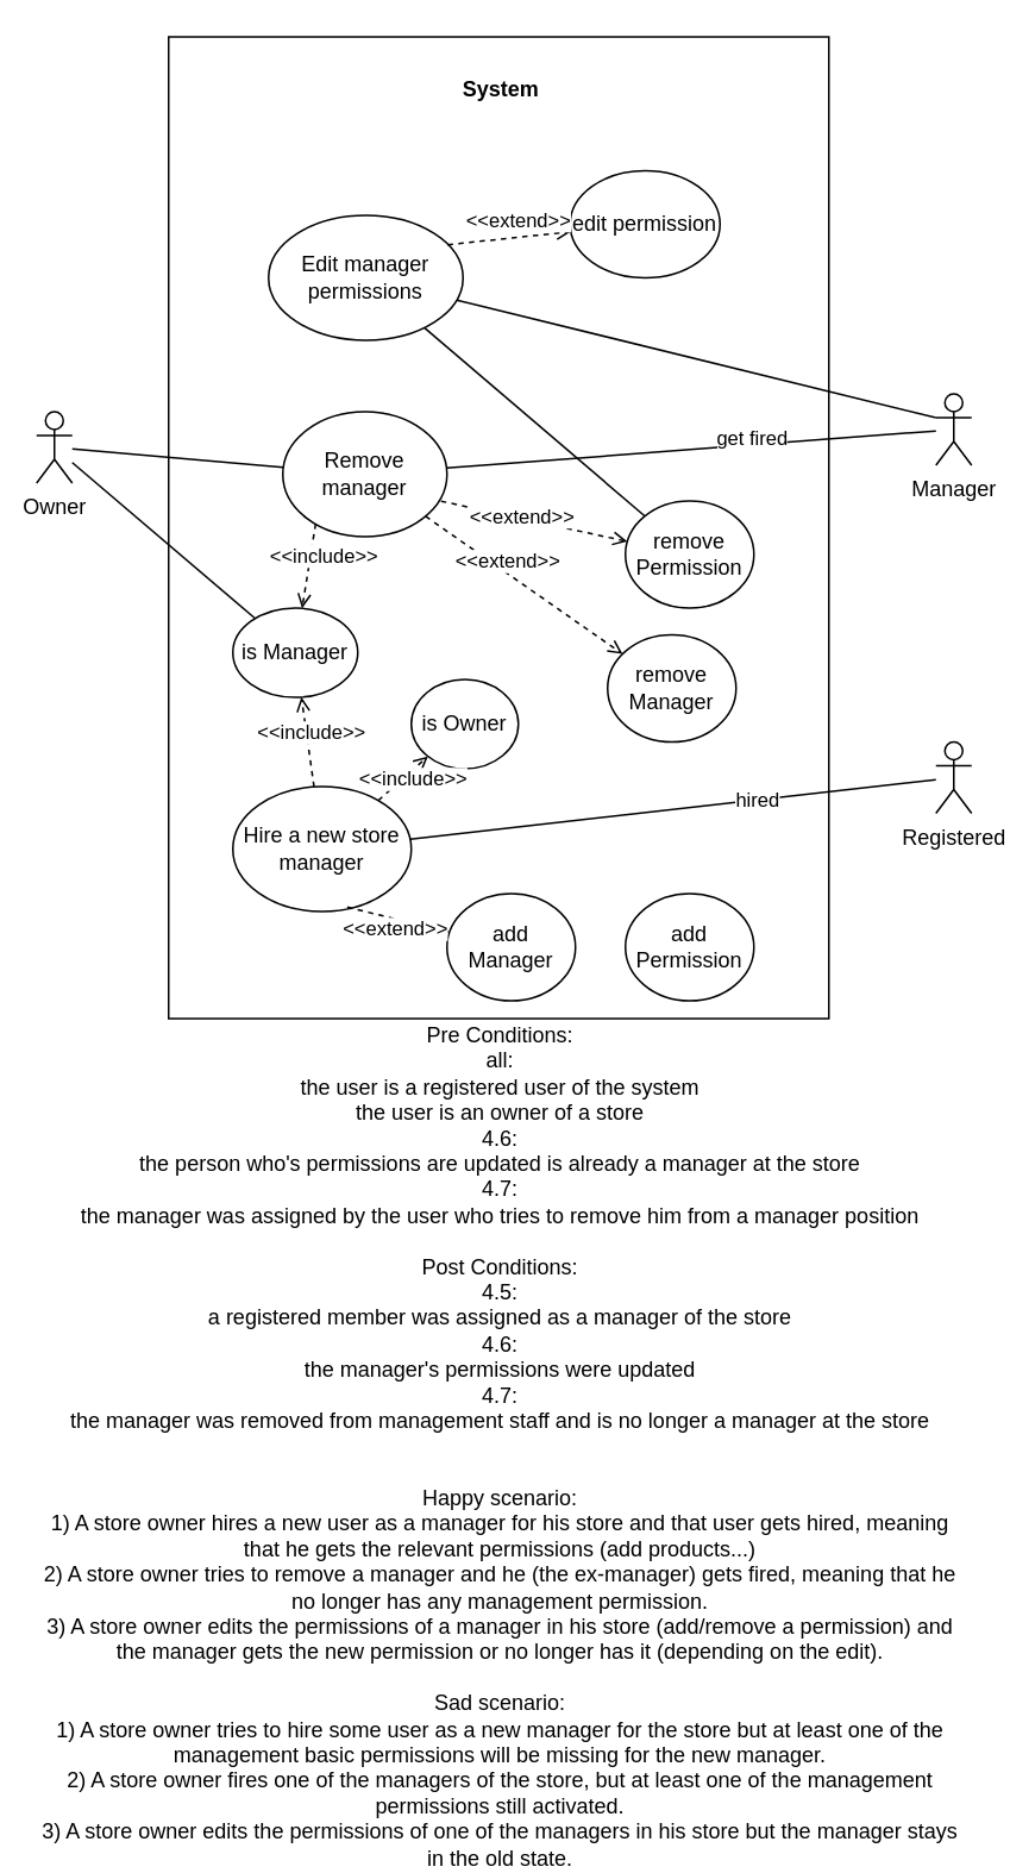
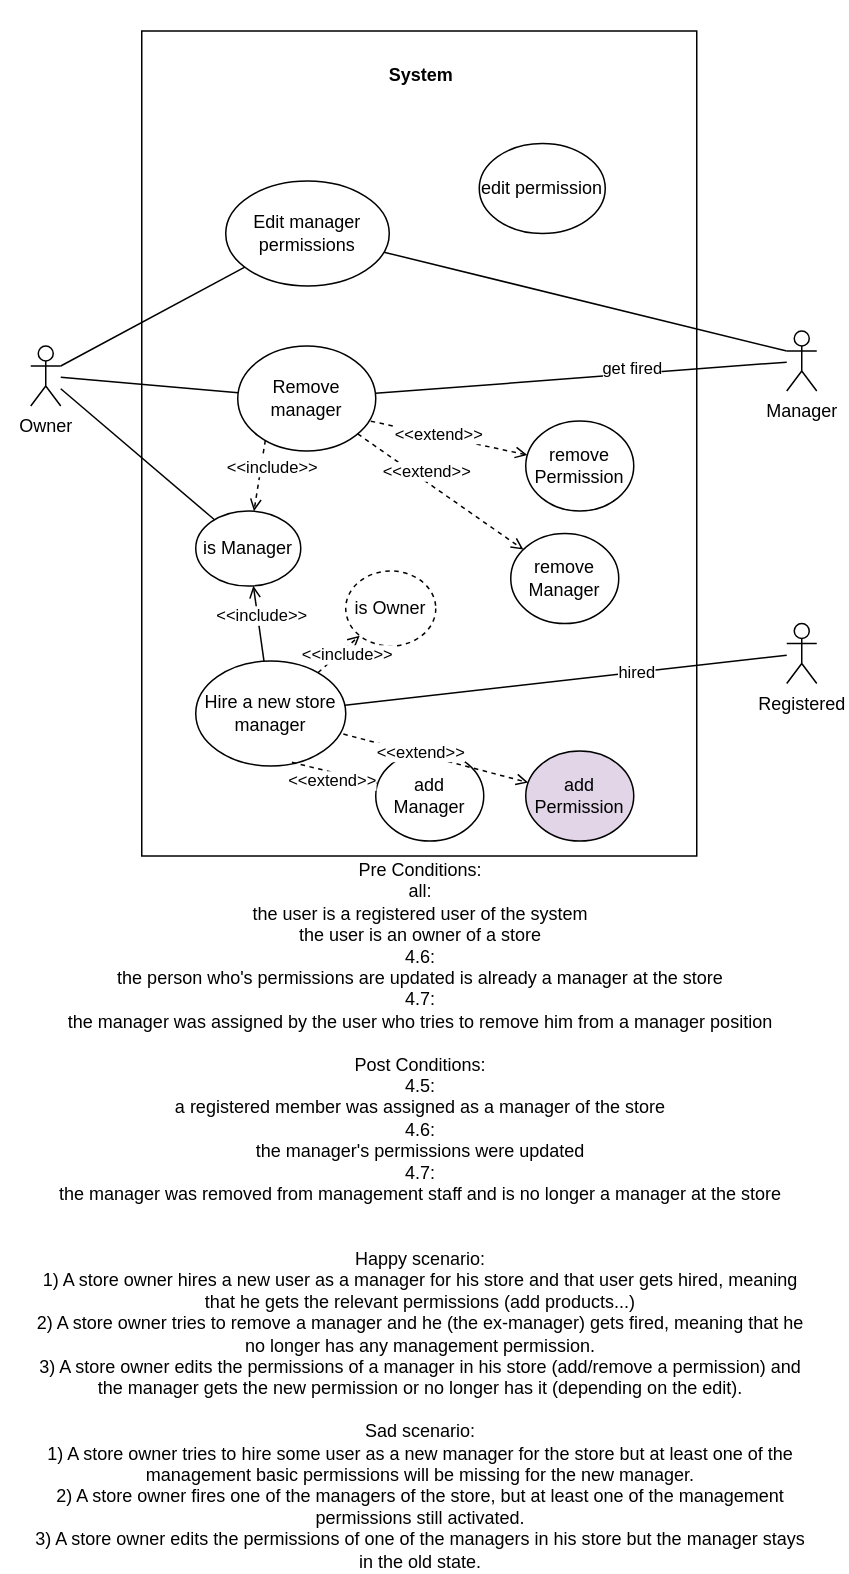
  <mxCell id="0" />
  <mxCell id="1" parent="0" />
  <mxCell id="2" value="" style="rounded=0;whiteSpace=wrap;html=1;" parent="1" vertex="1"><mxGeometry x="94" y="20" width="370" height="550" as="geometry" /></mxCell>
  <mxCell id="3" value="Owner" style="shape=umlActor;verticalLabelPosition=bottom;verticalAlign=top;html=1;outlineConnect=0;" parent="1" vertex="1"><mxGeometry x="20" y="230" width="20" height="40" as="geometry" /></mxCell>
  <mxCell id="4" value="Registered&lt;br&gt;" style="shape=umlActor;verticalLabelPosition=bottom;verticalAlign=top;html=1;outlineConnect=0;" parent="1" vertex="1"><mxGeometry x="524" y="415" width="20" height="40" as="geometry" /></mxCell>
  <mxCell id="5" value="Hire a new store manager" style="ellipse;whiteSpace=wrap;html=1;" parent="1" vertex="1"><mxGeometry x="130" y="440" width="100" height="70" as="geometry" /></mxCell>
  <mxCell id="6" value="" style="endArrow=none;html=1;" parent="1" source="3" target="20" edge="1"><mxGeometry width="50" height="50" relative="1" as="geometry"><mxPoint x="234" y="420" as="sourcePoint" /><mxPoint x="284" y="370" as="targetPoint" /></mxGeometry></mxCell>
  <mxCell id="7" value="Manager" style="shape=umlActor;verticalLabelPosition=bottom;verticalAlign=top;html=1;outlineConnect=0;" parent="1" vertex="1"><mxGeometry x="524" y="220" width="20" height="40" as="geometry" /></mxCell>
  <mxCell id="8" value="Remove manager" style="ellipse;whiteSpace=wrap;html=1;" parent="1" vertex="1"><mxGeometry x="158" y="230" width="92" height="70" as="geometry" /></mxCell>
  <mxCell id="9" value="" style="endArrow=none;html=1;" parent="1" source="8" target="3" edge="1"><mxGeometry width="50" height="50" relative="1" as="geometry"><mxPoint x="194" y="320" as="sourcePoint" /><mxPoint x="244" y="270" as="targetPoint" /></mxGeometry></mxCell>
  <mxCell id="10" value="get fired" style="endArrow=none;html=1;" parent="1" source="8" target="7" edge="1"><mxGeometry x="0.249" y="4" width="50" height="50" relative="1" as="geometry"><mxPoint x="174" y="330" as="sourcePoint" /><mxPoint x="-6" y="330" as="targetPoint" /><mxPoint as="offset" /></mxGeometry></mxCell>
  <mxCell id="11" value="Edit manager permissions" style="ellipse;whiteSpace=wrap;html=1;" parent="1" vertex="1"><mxGeometry x="150" y="120" width="109" height="70" as="geometry" /></mxCell>
- <mxCell id="12" value="" style="endArrow=none;html=1;" parent="1" source="11" target="34" edge="1"><mxGeometry width="50" height="50" relative="1" as="geometry"><mxPoint x="174" y="330" as="sourcePoint" /><mxPoint x="-6" y="330" as="targetPoint" /></mxGeometry></mxCell>
+ <mxCell id="12" value="" style="endArrow=none;html=1;entryX=1;entryY=0.333;entryDx=0;entryDy=0;entryPerimeter=0;" parent="1" source="11" target="3" edge="1"><mxGeometry width="50" height="50" relative="1" as="geometry"><mxPoint x="174" y="330" as="sourcePoint" /><mxPoint x="-6" y="330" as="targetPoint" /></mxGeometry></mxCell>
  <mxCell id="13" value="hired" style="endArrow=none;html=1;" parent="1" source="5" target="4" edge="1"><mxGeometry x="0.324" y="-1" width="50" height="50" relative="1" as="geometry"><mxPoint x="510" y="340" as="sourcePoint" /><mxPoint x="244" y="330" as="targetPoint" /><mxPoint as="offset" /></mxGeometry></mxCell>
  <mxCell id="14" value="&lt;b&gt;System&lt;/b&gt;" style="text;html=1;align=center;verticalAlign=middle;resizable=0;points=[];autosize=1;" parent="1" vertex="1"><mxGeometry x="249.999" y="39.997" width="60" height="20" as="geometry" /></mxCell>
  <mxCell id="15" value="edit permission" style="ellipse;whiteSpace=wrap;html=1;" parent="1" vertex="1"><mxGeometry x="319" y="95" width="84" height="60" as="geometry" /></mxCell>
- <mxCell id="16" value="" style="endArrow=open;dashed=1;html=1;strokeWidth=1;exitX=0.921;exitY=0.235;exitDx=0;exitDy=0;endFill=0;exitPerimeter=0;" parent="1" source="11" target="15" edge="1"><mxGeometry width="50" height="50" relative="1" as="geometry"><mxPoint x="49" y="250" as="sourcePoint" /><mxPoint x="49" y="170" as="targetPoint" /></mxGeometry></mxCell>
- <mxCell id="17" value="&amp;lt;&amp;lt;extend&amp;gt;&amp;gt;" style="edgeLabel;html=1;align=center;verticalAlign=middle;resizable=0;points=[];" parent="16" vertex="1" connectable="0"><mxGeometry x="-0.395" y="-4" relative="1" as="geometry"><mxPoint x="18.15" y="-16" as="offset" /></mxGeometry></mxCell>
  <mxCell id="18" value="" style="endArrow=none;html=1;exitX=0;exitY=0.333;exitDx=0;exitDy=0;exitPerimeter=0;" parent="1" source="7" target="11" edge="1"><mxGeometry width="50" height="50" relative="1" as="geometry"><mxPoint x="504" y="170" as="sourcePoint" /><mxPoint x="554" y="120" as="targetPoint" /></mxGeometry></mxCell>
  <mxCell id="19" value="&lt;span&gt;Pre Conditions:&lt;br&gt;all:&lt;br&gt;the user is a registered user of the system&lt;br&gt;the user is an owner of a store&lt;br&gt;4.6:&lt;br&gt;the person who's permissions are updated is already a manager at the store&lt;br&gt;4.7:&lt;br&gt;the manager was assigned by the user who tries to remove him from a manager position&lt;br&gt;&lt;br&gt;Post Conditions:&lt;br&gt;4.5:&lt;br&gt;a registered member was assigned as a manager of the store&lt;br&gt;4.6:&lt;br&gt;the manager's permissions were updated&lt;br&gt;4.7:&lt;br&gt;the manager was removed from management staff and is no longer a manager at the store&lt;br&gt;&lt;br&gt;&lt;br&gt;Happy scenario:&lt;/span&gt;&lt;br&gt;&lt;span&gt;1) A store owner hires a new user as a manager for his store and that user gets hired, meaning that he gets the relevant permissions (add products...)&lt;br&gt;2) A store owner tries to remove a manager and he (the ex-manager) gets fired, meaning that he no longer has any management permission.&lt;br&gt;3) A store owner edits the permissions of a manager in his store (add/remove a permission) and the manager gets the new permission or no longer has it (depending on the edit).&lt;br&gt;&lt;br&gt;Sad scenario:&lt;br&gt;1) A store owner tries to hire some user as a new manager for the store but at least one of the management basic permissions will be missing for the new manager.&lt;br&gt;2) A store owner fires one of the managers of the store, but at least one of the management permissions still activated.&lt;br&gt;3) A store owner edits the permissions of one of the managers in his store but the manager stays in the old state.&lt;br&gt;&lt;/span&gt;" style="text;html=1;strokeColor=none;fillColor=none;align=center;verticalAlign=middle;whiteSpace=wrap;rounded=0;" parent="1" vertex="1"><mxGeometry x="20" y="800" width="520" height="20" as="geometry" /></mxCell>
  <mxCell id="20" value="is Manager" style="ellipse;whiteSpace=wrap;html=1;" vertex="1" parent="1"><mxGeometry x="130" y="340" width="70" height="50" as="geometry" /></mxCell>
- <mxCell id="21" value="is Owner" style="ellipse;whiteSpace=wrap;html=1;" vertex="1" parent="1"><mxGeometry x="230" y="380" width="60" height="50" as="geometry" /></mxCell>
- <mxCell id="22" value="" style="endArrow=open;dashed=1;html=1;strokeWidth=1;endFill=0;" edge="1" parent="1" target="20" source="5"><mxGeometry width="50" height="50" relative="1" as="geometry"><mxPoint x="232.822" y="640.813" as="sourcePoint" /><mxPoint x="397.173" y="636.716" as="targetPoint" /></mxGeometry></mxCell>
+ <mxCell id="21" value="is Owner" style="ellipse;whiteSpace=wrap;html=1;dashed=1;" vertex="1" parent="1"><mxGeometry x="230" y="380" width="60" height="50" as="geometry" /></mxCell>
+ <mxCell id="22" value="" style="endArrow=open;dashed=0;html=1;strokeWidth=1;endFill=0;" edge="1" parent="1" target="20" source="5"><mxGeometry width="50" height="50" relative="1" as="geometry"><mxPoint x="232.822" y="640.813" as="sourcePoint" /><mxPoint x="397.173" y="636.716" as="targetPoint" /></mxGeometry></mxCell>
  <mxCell id="23" value="&amp;lt;&amp;lt;include&amp;gt;&amp;gt;" style="edgeLabel;html=1;align=center;verticalAlign=middle;resizable=0;points=[];" vertex="1" connectable="0" parent="22"><mxGeometry x="-0.395" y="-4" relative="1" as="geometry"><mxPoint x="-4" y="-15" as="offset" /></mxGeometry></mxCell>
  <mxCell id="24" value="" style="endArrow=open;dashed=1;html=1;strokeWidth=1;endFill=0;" edge="1" parent="1" target="21" source="5"><mxGeometry width="50" height="50" relative="1" as="geometry"><mxPoint x="257.838" y="641.064" as="sourcePoint" /><mxPoint x="250" y="470" as="targetPoint" /></mxGeometry></mxCell>
  <mxCell id="25" value="&amp;lt;&amp;lt;include&amp;gt;&amp;gt;" style="edgeLabel;html=1;align=center;verticalAlign=middle;resizable=0;points=[];" vertex="1" connectable="0" parent="24"><mxGeometry x="-0.395" y="-4" relative="1" as="geometry"><mxPoint x="8" y="-8" as="offset" /></mxGeometry></mxCell>
- <mxCell id="26" value="add Permission" style="ellipse;whiteSpace=wrap;html=1;" vertex="1" parent="1"><mxGeometry x="350" y="500" width="72" height="60" as="geometry" /></mxCell>
+ <mxCell id="26" value="add Permission" style="ellipse;whiteSpace=wrap;html=1;fillColor=#e1d5e7;" vertex="1" parent="1"><mxGeometry x="350" y="500" width="72" height="60" as="geometry" /></mxCell>
  <mxCell id="27" value="add Manager" style="ellipse;whiteSpace=wrap;html=1;" vertex="1" parent="1"><mxGeometry x="250" y="500" width="72" height="60" as="geometry" /></mxCell>
  <mxCell id="28" value="" style="endArrow=open;dashed=1;html=1;strokeWidth=1;endFill=0;exitX=0.2;exitY=0.896;exitDx=0;exitDy=0;exitPerimeter=0;" edge="1" parent="1" source="8" target="20"><mxGeometry width="50" height="50" relative="1" as="geometry"><mxPoint x="185.291" y="450.156" as="sourcePoint" /><mxPoint x="178.37" y="399.884" as="targetPoint" /></mxGeometry></mxCell>
  <mxCell id="29" value="&amp;lt;&amp;lt;include&amp;gt;&amp;gt;" style="edgeLabel;html=1;align=center;verticalAlign=middle;resizable=0;points=[];" vertex="1" connectable="0" parent="28"><mxGeometry x="-0.395" y="-4" relative="1" as="geometry"><mxPoint x="10" y="4" as="offset" /></mxGeometry></mxCell>
  <mxCell id="30" value="" style="endArrow=classic;dashed=1;html=1;strokeWidth=1;exitX=0.641;exitY=0.965;exitDx=0;exitDy=0;endFill=0;exitPerimeter=0;" edge="1" parent="1" source="5" target="27"><mxGeometry width="50" height="50" relative="1" as="geometry"><mxPoint x="260.389" y="146.45" as="sourcePoint" /><mxPoint x="370.307" y="156.381" as="targetPoint" /></mxGeometry></mxCell>
  <mxCell id="31" value="&amp;lt;&amp;lt;extend&amp;gt;&amp;gt;" style="edgeLabel;html=1;align=center;verticalAlign=middle;resizable=0;points=[];" vertex="1" connectable="0" parent="30"><mxGeometry x="-0.395" y="-4" relative="1" as="geometry"><mxPoint x="10" y="4" as="offset" /></mxGeometry></mxCell>
+ <mxCell id="32" value="" style="endArrow=open;dashed=1;html=1;strokeWidth=1;exitX=0.984;exitY=0.696;exitDx=0;exitDy=0;endFill=0;exitPerimeter=0;" edge="1" parent="1" source="5" target="26"><mxGeometry width="50" height="50" relative="1" as="geometry"><mxPoint x="204.1" y="517.55" as="sourcePoint" /><mxPoint x="261.448" y="531.578" as="targetPoint" /></mxGeometry></mxCell>
+ <mxCell id="33" value="&amp;lt;&amp;lt;extend&amp;gt;&amp;gt;" style="edgeLabel;html=1;align=center;verticalAlign=middle;resizable=0;points=[];" vertex="1" connectable="0" parent="32"><mxGeometry x="-0.395" y="-4" relative="1" as="geometry"><mxPoint x="14" y="-2" as="offset" /></mxGeometry></mxCell>
  <mxCell id="34" value="remove Permission" style="ellipse;whiteSpace=wrap;html=1;" vertex="1" parent="1"><mxGeometry x="350" y="280" width="72" height="60" as="geometry" /></mxCell>
  <mxCell id="35" value="remove Manager" style="ellipse;whiteSpace=wrap;html=1;" vertex="1" parent="1"><mxGeometry x="340" y="355" width="72" height="60" as="geometry" /></mxCell>
  <mxCell id="36" value="" style="endArrow=open;dashed=1;html=1;strokeWidth=1;exitX=0.964;exitY=0.716;exitDx=0;exitDy=0;endFill=0;exitPerimeter=0;" edge="1" parent="1" source="8" target="34"><mxGeometry width="50" height="50" relative="1" as="geometry"><mxPoint x="238.4" y="498.72" as="sourcePoint" /><mxPoint x="361.655" y="531.008" as="targetPoint" /></mxGeometry></mxCell>
  <mxCell id="37" value="&amp;lt;&amp;lt;extend&amp;gt;&amp;gt;" style="edgeLabel;html=1;align=center;verticalAlign=middle;resizable=0;points=[];" vertex="1" connectable="0" parent="36"><mxGeometry x="-0.395" y="-4" relative="1" as="geometry"><mxPoint x="14" y="-2" as="offset" /></mxGeometry></mxCell>
  <mxCell id="38" value="" style="endArrow=open;dashed=1;html=1;strokeWidth=1;endFill=0;" edge="1" parent="1" source="8" target="35"><mxGeometry width="50" height="50" relative="1" as="geometry"><mxPoint x="256.688" y="290.12" as="sourcePoint" /><mxPoint x="361.131" y="312.538" as="targetPoint" /></mxGeometry></mxCell>
  <mxCell id="39" value="&amp;lt;&amp;lt;extend&amp;gt;&amp;gt;" style="edgeLabel;html=1;align=center;verticalAlign=middle;resizable=0;points=[];" vertex="1" connectable="0" parent="38"><mxGeometry x="-0.395" y="-4" relative="1" as="geometry"><mxPoint x="14" y="-2" as="offset" /></mxGeometry></mxCell>
